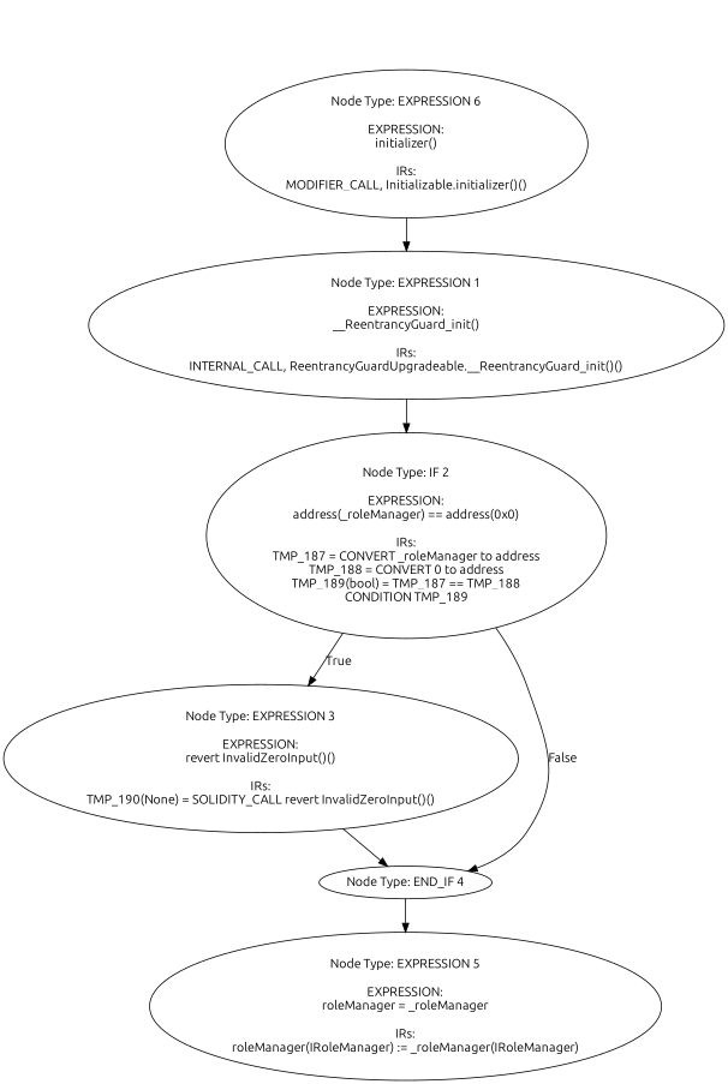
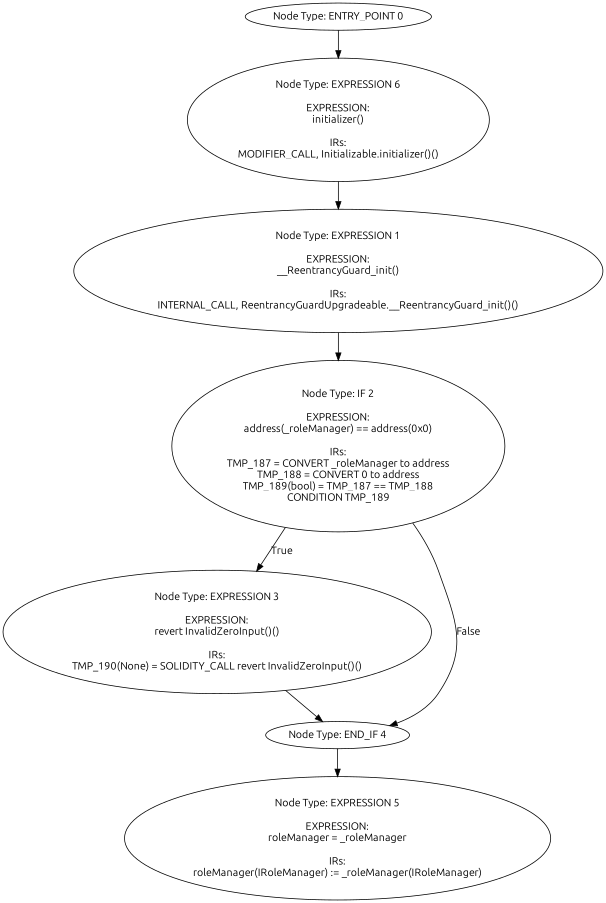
  digraph {
    fontname=Ubuntu
    node [fontname=Ubuntu]
    edge [fontname=Ubuntu]
+   n1 [label="Node Type: ENTRY_POINT 0\n"]
    n2 [label="Node Type: EXPRESSION 6\n\nEXPRESSION:\ninitializer()\n\nIRs:\nMODIFIER_CALL, Initializable.initializer()()"]
    n3 [label="Node Type: EXPRESSION 1\n\nEXPRESSION:\n__ReentrancyGuard_init()\n\nIRs:\nINTERNAL_CALL, ReentrancyGuardUpgradeable.__ReentrancyGuard_init()()"]
    n4 [label="Node Type: IF 2\n\nEXPRESSION:\naddress(_roleManager) == address(0x0)\n\nIRs:\nTMP_187 = CONVERT _roleManager to address\nTMP_188 = CONVERT 0 to address\nTMP_189(bool) = TMP_187 == TMP_188\nCONDITION TMP_189"]
    n5 [label="Node Type: EXPRESSION 3\n\nEXPRESSION:\nrevert InvalidZeroInput()()\n\nIRs:\nTMP_190(None) = SOLIDITY_CALL revert InvalidZeroInput()()"]
    n6 [label="Node Type: END_IF 4\n"]
    n7 [label="Node Type: EXPRESSION 5\n\nEXPRESSION:\nroleManager = _roleManager\n\nIRs:\nroleManager(IRoleManager) := _roleManager(IRoleManager)"]
+   n1 -> n2
    n2 -> n3
    n3 -> n4
    n4 -> n5 [label=True]
    n4 -> n6 [label=False]
    n5 -> n6
    n6 -> n7
  }
